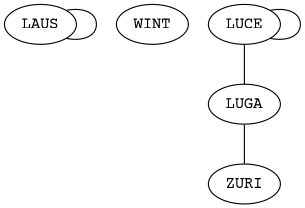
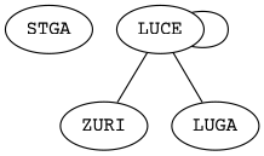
  graph {
    fontname="Courier Prime"
    node [fontname="Courier Prime"]
    edge [fontname="Courier Prime"]
-   LAUS
-   WINT
+   STGA
    LUCE
    ZURI
    LUGA
-   LAUS -- LAUS
    LUCE -- LUCE
-   LUGA -- ZURI
+   LUCE -- ZURI
    LUCE -- LUGA
  }
